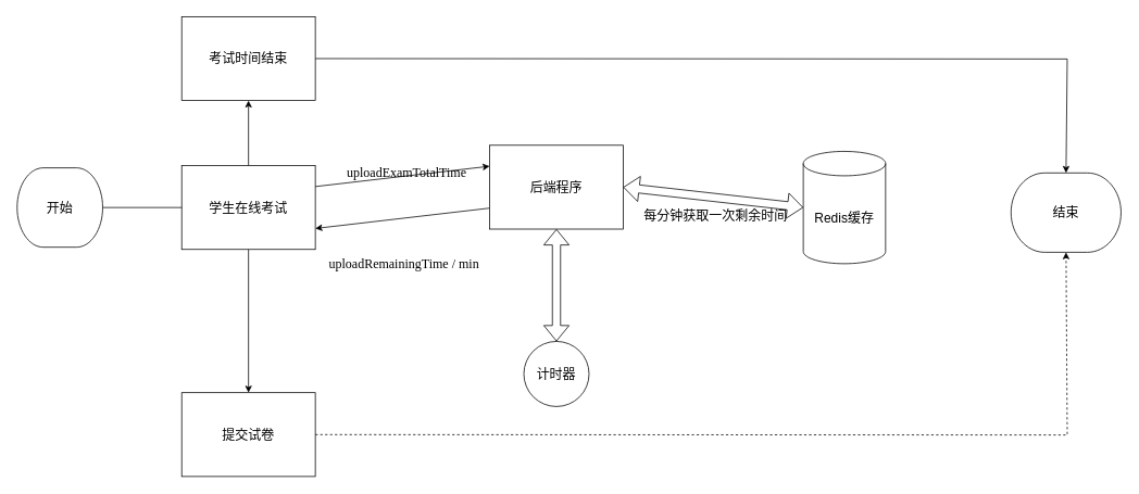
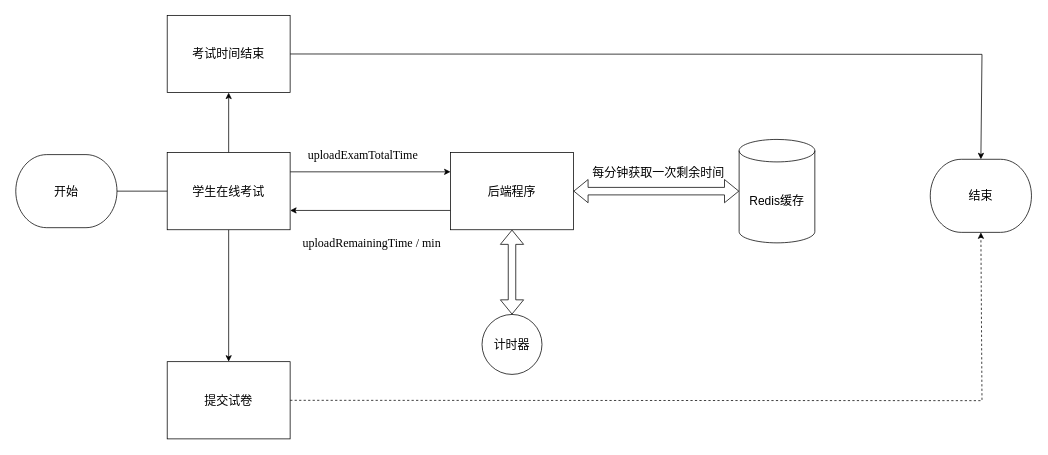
  <mxCell id="0" />
  <mxCell id="1" parent="0" />
  <mxCell id="2" style="edgeStyle=none;html=1;exitX=1;exitY=0.25;exitDx=0;exitDy=0;entryX=0;entryY=0.25;entryDx=0;entryDy=0;fontSize=16;strokeColor=#000000;fontColor=#000000;" parent="1" source="5" target="7" edge="1"><mxGeometry relative="1" as="geometry" /></mxCell>
  <mxCell id="3" value="" style="edgeStyle=none;html=1;strokeColor=#000000;fontColor=#000000;fontSize=16;" edge="1" parent="1" source="5" target="18"><mxGeometry relative="1" as="geometry" /></mxCell>
  <mxCell id="4" value="" style="edgeStyle=none;html=1;strokeColor=#000000;fontColor=#000000;fontSize=16;" edge="1" parent="1" source="5" target="20"><mxGeometry relative="1" as="geometry" /></mxCell>
  <mxCell id="5" value="&lt;font style=&quot;font-size: 16px;&quot;&gt;学生在线考试&lt;/font&gt;" style="rounded=0;whiteSpace=wrap;html=1;fillColor=#FFFFFF;strokeColor=#000000;strokeWidth=1;fontColor=#000000;fontSize=16;" parent="1" vertex="1"><mxGeometry x="222" y="203" width="164" height="103" as="geometry" /></mxCell>
  <mxCell id="6" style="edgeStyle=none;html=1;exitX=0;exitY=0.75;exitDx=0;exitDy=0;entryX=1;entryY=0.75;entryDx=0;entryDy=0;strokeColor=#000000;fontSize=16;fontColor=#000000;" parent="1" source="7" target="5" edge="1"><mxGeometry relative="1" as="geometry" /></mxCell>
- <mxCell id="7" value="&lt;span style=&quot;font-size: 16px;&quot;&gt;后端程序&lt;/span&gt;" style="rounded=0;whiteSpace=wrap;html=1;fillColor=#FFFFFF;strokeColor=#000000;strokeWidth=1;fontColor=#000000;fontSize=16;" parent="1" vertex="1"><mxGeometry x="600" y="178" width="164" height="103" as="geometry" /></mxCell>
- <mxCell id="8" value="&lt;p class=&quot;MsoNormal&quot; style=&quot;font-size: 16px;&quot;&gt;&lt;span style=&quot;font-family: 宋体; font-size: 16px;&quot;&gt;&lt;font face=&quot;Calibri&quot; style=&quot;font-size: 16px;&quot;&gt;uploadExamTotalTime&lt;/font&gt;&lt;/span&gt;&lt;/p&gt;" style="text;whiteSpace=wrap;html=1;fontSize=16;fontColor=#000000;" parent="1" vertex="1"><mxGeometry x="422.996" y="179.002" width="171" height="74" as="geometry" /></mxCell>
+ <mxCell id="7" value="&lt;span style=&quot;font-size: 16px;&quot;&gt;后端程序&lt;/span&gt;" style="rounded=0;whiteSpace=wrap;html=1;fillColor=#FFFFFF;strokeColor=#000000;strokeWidth=1;fontColor=#000000;fontSize=16;" parent="1" vertex="1"><mxGeometry x="600" y="203" width="164" height="103" as="geometry" /></mxCell>
+ <mxCell id="8" value="&lt;p class=&quot;MsoNormal&quot; style=&quot;font-size: 16px;&quot;&gt;&lt;span style=&quot;font-family: 宋体; font-size: 16px;&quot;&gt;&lt;font face=&quot;Calibri&quot; style=&quot;font-size: 16px;&quot;&gt;uploadExamTotalTime&lt;/font&gt;&lt;/span&gt;&lt;/p&gt;" style="text;whiteSpace=wrap;html=1;fontSize=16;fontColor=#000000;" parent="1" vertex="1"><mxGeometry x="407.996" y="174.002" width="171" height="74" as="geometry" /></mxCell>
  <mxCell id="9" value="Redis缓存" style="shape=cylinder3;whiteSpace=wrap;html=1;boundedLbl=1;backgroundOutline=1;size=15;fontSize=16;fontColor=#000000;fillColor=#FFFFFF;strokeColor=#000000;strokeWidth=1;" parent="1" vertex="1"><mxGeometry x="985" y="185.5" width="101" height="138" as="geometry" /></mxCell>
  <mxCell id="10" value="&lt;pre style=&quot;font-family: Consolas; font-size: 16px;&quot;&gt;&lt;span style=&quot;background-color: rgb(255, 255, 255); font-size: 16px;&quot;&gt;uploadRemainingTime / min&lt;/span&gt;&lt;/pre&gt;" style="text;whiteSpace=wrap;html=1;fontSize=16;fontColor=#000000;" parent="1" vertex="1"><mxGeometry x="400.998" y="291.003" width="165" height="64" as="geometry" /></mxCell>
  <mxCell id="11" value="" style="shape=flexArrow;endArrow=classic;startArrow=classic;html=1;strokeColor=#000000;fontSize=16;fontColor=#000000;entryX=0;entryY=0.5;entryDx=0;entryDy=0;entryPerimeter=0;exitX=1;exitY=0.5;exitDx=0;exitDy=0;" parent="1" source="7" target="9" edge="1"><mxGeometry width="100" height="100" relative="1" as="geometry"><mxPoint x="758" y="326" as="sourcePoint" /><mxPoint x="858" y="226" as="targetPoint" /></mxGeometry></mxCell>
  <mxCell id="12" value="计时器" style="ellipse;whiteSpace=wrap;html=1;aspect=fixed;labelBackgroundColor=#FFFFFF;fontSize=16;fontColor=#000000;fillColor=#FFFFFF;strokeColor=#000000;strokeWidth=1;" parent="1" vertex="1"><mxGeometry x="642" y="419" width="80" height="80" as="geometry" /></mxCell>
  <mxCell id="13" value="" style="shape=flexArrow;endArrow=classic;startArrow=classic;html=1;strokeColor=#000000;fontSize=16;fontColor=#000000;entryX=0.5;entryY=1;entryDx=0;entryDy=0;exitX=0.5;exitY=0;exitDx=0;exitDy=0;" parent="1" source="12" target="7" edge="1"><mxGeometry width="100" height="100" relative="1" as="geometry"><mxPoint x="491" y="483" as="sourcePoint" /><mxPoint x="591" y="383" as="targetPoint" /></mxGeometry></mxCell>
- <mxCell id="14" value="每分钟获取一次剩余时间" style="text;html=1;align=center;verticalAlign=middle;resizable=0;points=[];autosize=1;strokeColor=none;fillColor=none;fontSize=16;fontColor=#000000;" parent="1" vertex="1"><mxGeometry x="780" y="249" width="194" height="31" as="geometry" /></mxCell>
+ <mxCell id="14" value="每分钟获取一次剩余时间" style="text;html=1;align=center;verticalAlign=middle;resizable=0;points=[];autosize=1;strokeColor=none;fillColor=none;fontSize=16;fontColor=#000000;" parent="1" vertex="1"><mxGeometry x="780" y="214" width="194" height="31" as="geometry" /></mxCell>
  <mxCell id="15" style="edgeStyle=none;html=1;exitX=1;exitY=0.5;exitDx=0;exitDy=0;exitPerimeter=0;entryX=0;entryY=0.5;entryDx=0;entryDy=0;strokeColor=#000000;fontColor=#000000;fontSize=16;endArrow=none;" edge="1" parent="1" source="16" target="5"><mxGeometry relative="1" as="geometry" /></mxCell>
- <mxCell id="16" value="开始" style="strokeWidth=1;html=1;shape=mxgraph.flowchart.terminator;whiteSpace=wrap;fillColor=#FFFFFF;strokeColor=#000000;fontColor=#000000;fontSize=16;" vertex="1" parent="1"><mxGeometry x="20" y="205.75" width="105" height="97.5" as="geometry" /></mxCell>
+ <mxCell id="16" value="开始" style="strokeWidth=1;html=1;shape=mxgraph.flowchart.terminator;whiteSpace=wrap;fillColor=#FFFFFF;strokeColor=#000000;fontColor=#000000;fontSize=16;" vertex="1" parent="1"><mxGeometry x="20" y="205.75" width="135" height="97.5" as="geometry" /></mxCell>
  <mxCell id="17" style="edgeStyle=none;html=1;exitX=1;exitY=0.5;exitDx=0;exitDy=0;entryX=0.5;entryY=0;entryDx=0;entryDy=0;entryPerimeter=0;strokeColor=#000000;rounded=0;fontColor=#000000;fontSize=16;" edge="1" parent="1" source="18" target="21"><mxGeometry relative="1" as="geometry"><Array as="points"><mxPoint x="1309" y="72" /></Array></mxGeometry></mxCell>
  <mxCell id="18" value="&lt;font style=&quot;font-size: 16px;&quot;&gt;考试时间结束&lt;/font&gt;" style="rounded=0;whiteSpace=wrap;html=1;fillColor=#FFFFFF;strokeColor=#000000;strokeWidth=1;fontColor=#000000;fontSize=16;" vertex="1" parent="1"><mxGeometry x="222" y="20" width="164" height="103" as="geometry" /></mxCell>
  <mxCell id="19" style="edgeStyle=none;rounded=0;html=1;entryX=0.5;entryY=1;entryDx=0;entryDy=0;entryPerimeter=0;strokeColor=#000000;fontColor=#000000;fontSize=16;dashed=1;" edge="1" parent="1" source="20" target="21"><mxGeometry relative="1" as="geometry"><Array as="points"><mxPoint x="1309" y="534" /></Array></mxGeometry></mxCell>
  <mxCell id="20" value="&lt;span style=&quot;font-size: 16px;&quot;&gt;提交试卷&lt;/span&gt;" style="rounded=0;whiteSpace=wrap;html=1;fillColor=#FFFFFF;strokeColor=#000000;strokeWidth=1;fontColor=#000000;fontSize=16;" vertex="1" parent="1"><mxGeometry x="222" y="482" width="164" height="103" as="geometry" /></mxCell>
  <mxCell id="21" value="结束" style="strokeWidth=1;html=1;shape=mxgraph.flowchart.terminator;whiteSpace=wrap;fillColor=#FFFFFF;strokeColor=#000000;fontColor=#000000;fontSize=16;" vertex="1" parent="1"><mxGeometry x="1240" y="212" width="135" height="97.5" as="geometry" /></mxCell>
